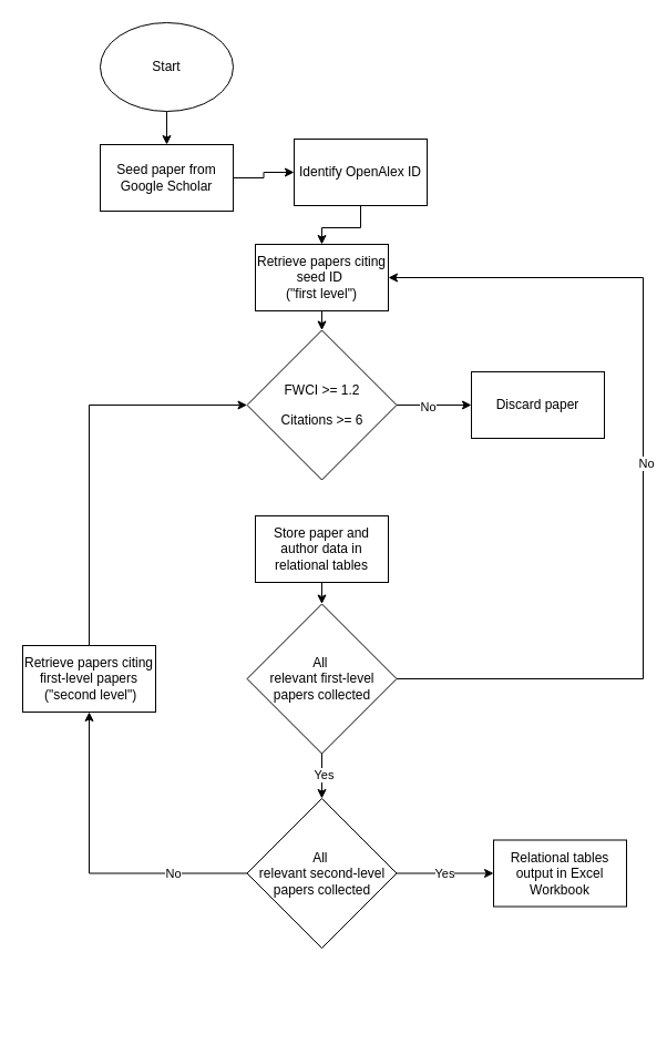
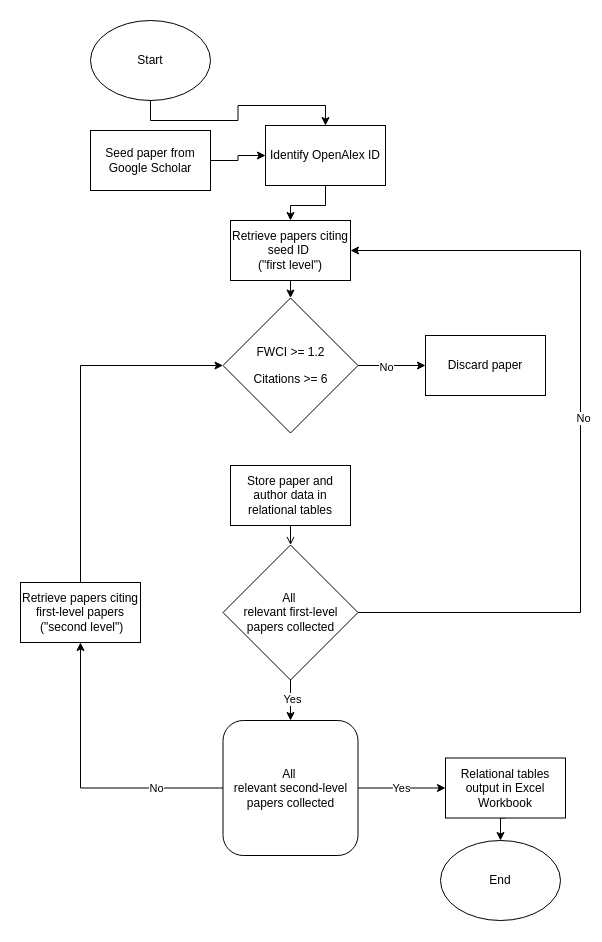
  <mxCell id="0" />
  <mxCell id="1" parent="0" />
- <mxCell id="2" style="edgeStyle=orthogonalEdgeStyle;rounded=0;orthogonalLoop=1;jettySize=auto;html=1;exitX=0.5;exitY=1;exitDx=0;exitDy=0;entryX=0.5;entryY=0;entryDx=0;entryDy=0;" edge="1" parent="1" source="3" target="6"><mxGeometry relative="1" as="geometry" /></mxCell>
+ <mxCell id="2" style="edgeStyle=orthogonalEdgeStyle;rounded=0;orthogonalLoop=1;jettySize=auto;html=1;exitX=0.5;exitY=1;exitDx=0;exitDy=0;" edge="1" parent="1" source="3" target="14"><mxGeometry relative="1" as="geometry" /></mxCell>
  <mxCell id="3" value="Start" style="ellipse;whiteSpace=wrap;html=1;" vertex="1" parent="1"><mxGeometry x="90" y="20" width="120" height="80" as="geometry" /></mxCell>
+ <mxCell id="4" value="End" style="ellipse;whiteSpace=wrap;html=1;" vertex="1" parent="1"><mxGeometry x="440" y="840" width="120" height="80" as="geometry" /></mxCell>
  <mxCell id="5" style="edgeStyle=orthogonalEdgeStyle;rounded=0;orthogonalLoop=1;jettySize=auto;html=1;exitX=1;exitY=0.5;exitDx=0;exitDy=0;entryX=0;entryY=0.5;entryDx=0;entryDy=0;" edge="1" parent="1" source="6" target="14"><mxGeometry relative="1" as="geometry" /></mxCell>
  <mxCell id="6" value="Seed paper from Google Scholar" style="rounded=0;whiteSpace=wrap;html=1;" vertex="1" parent="1"><mxGeometry x="90" y="130" width="120" height="60" as="geometry" /></mxCell>
  <mxCell id="7" style="edgeStyle=orthogonalEdgeStyle;rounded=0;orthogonalLoop=1;jettySize=auto;html=1;exitX=1;exitY=0.5;exitDx=0;exitDy=0;" edge="1" parent="1" source="9"><mxGeometry relative="1" as="geometry"><mxPoint x="425" y="365" as="targetPoint" /></mxGeometry></mxCell>
  <mxCell id="8" value="No" style="edgeLabel;html=1;align=center;verticalAlign=middle;resizable=0;points=[];" vertex="1" connectable="0" parent="7"><mxGeometry x="-0.18" y="-1" relative="1" as="geometry"><mxPoint as="offset" /></mxGeometry></mxCell>
  <mxCell id="9" value="&lt;p class=&quot;p1&quot;&gt;FWCI &amp;gt;= &lt;span class=&quot;s1&quot;&gt;1.2&lt;/span&gt; &lt;br&gt;&lt;/p&gt;&lt;p class=&quot;p1&quot;&gt;Citations &amp;gt;= &lt;span class=&quot;s1&quot;&gt;6&lt;/span&gt;&lt;/p&gt;" style="rhombus;whiteSpace=wrap;html=1;" vertex="1" parent="1"><mxGeometry x="222.5" y="297.5" width="135" height="135" as="geometry" /></mxCell>
- <mxCell id="10" style="edgeStyle=orthogonalEdgeStyle;rounded=0;orthogonalLoop=1;jettySize=auto;html=1;exitX=0.5;exitY=1;exitDx=0;exitDy=0;entryX=0.5;entryY=0;entryDx=0;entryDy=0;" edge="1" parent="1" source="11" target="21"><mxGeometry relative="1" as="geometry" /></mxCell>
+ <mxCell id="10" style="edgeStyle=orthogonalEdgeStyle;rounded=0;orthogonalLoop=1;jettySize=auto;html=1;exitX=0.5;exitY=1;exitDx=0;exitDy=0;entryX=0.5;entryY=0;entryDx=0;entryDy=0;endArrow=open;" edge="1" parent="1" source="11" target="21"><mxGeometry relative="1" as="geometry" /></mxCell>
  <mxCell id="11" value="Store paper and author data in relational tables" style="rounded=0;whiteSpace=wrap;html=1;" vertex="1" parent="1"><mxGeometry x="230" y="465" width="120" height="60" as="geometry" /></mxCell>
  <mxCell id="12" value="Discard paper" style="rounded=0;whiteSpace=wrap;html=1;" vertex="1" parent="1"><mxGeometry x="425" y="335" width="120" height="60" as="geometry" /></mxCell>
  <mxCell id="13" style="edgeStyle=orthogonalEdgeStyle;rounded=0;orthogonalLoop=1;jettySize=auto;html=1;exitX=0.5;exitY=1;exitDx=0;exitDy=0;entryX=0.5;entryY=0;entryDx=0;entryDy=0;" edge="1" parent="1" source="14" target="16"><mxGeometry relative="1" as="geometry" /></mxCell>
  <mxCell id="14" value="Identify OpenAlex ID" style="rounded=0;whiteSpace=wrap;html=1;" vertex="1" parent="1"><mxGeometry x="265" y="125" width="120" height="60" as="geometry" /></mxCell>
  <mxCell id="15" style="edgeStyle=orthogonalEdgeStyle;rounded=0;orthogonalLoop=1;jettySize=auto;html=1;exitX=0.5;exitY=1;exitDx=0;exitDy=0;entryX=0.5;entryY=0;entryDx=0;entryDy=0;" edge="1" parent="1" source="16" target="9"><mxGeometry relative="1" as="geometry" /></mxCell>
  <mxCell id="16" value="&lt;div&gt;Retrieve papers citing seed ID&amp;nbsp;&lt;/div&gt;&lt;div&gt;(&quot;first level&quot;)&lt;/div&gt;" style="rounded=0;whiteSpace=wrap;html=1;" vertex="1" parent="1"><mxGeometry x="230" y="220" width="120" height="60" as="geometry" /></mxCell>
  <mxCell id="17" style="edgeStyle=orthogonalEdgeStyle;rounded=0;orthogonalLoop=1;jettySize=auto;html=1;exitX=1;exitY=0.5;exitDx=0;exitDy=0;entryX=1;entryY=0.5;entryDx=0;entryDy=0;" edge="1" parent="1" source="21" target="16"><mxGeometry relative="1" as="geometry"><Array as="points"><mxPoint x="580" y="612" /><mxPoint x="580" y="250" /></Array></mxGeometry></mxCell>
  <mxCell id="18" value="No" style="edgeLabel;html=1;align=center;verticalAlign=middle;resizable=0;points=[];" vertex="1" connectable="0" parent="17"><mxGeometry x="0.024" y="-2" relative="1" as="geometry"><mxPoint as="offset" /></mxGeometry></mxCell>
  <mxCell id="19" style="edgeStyle=orthogonalEdgeStyle;rounded=0;orthogonalLoop=1;jettySize=auto;html=1;exitX=0.5;exitY=1;exitDx=0;exitDy=0;entryX=0.5;entryY=0;entryDx=0;entryDy=0;" edge="1" parent="1" source="21" target="28"><mxGeometry relative="1" as="geometry" /></mxCell>
  <mxCell id="20" value="Yes" style="edgeLabel;html=1;align=center;verticalAlign=middle;resizable=0;points=[];" vertex="1" connectable="0" parent="19"><mxGeometry x="-0.063" y="1" relative="1" as="geometry"><mxPoint as="offset" /></mxGeometry></mxCell>
  <mxCell id="21" value="&lt;div&gt;All&amp;nbsp;&lt;/div&gt;&lt;div&gt;relevant first-level papers collected&lt;/div&gt;" style="rhombus;whiteSpace=wrap;html=1;" vertex="1" parent="1"><mxGeometry x="222.5" y="544.5" width="135" height="135" as="geometry" /></mxCell>
  <mxCell id="22" style="edgeStyle=orthogonalEdgeStyle;rounded=0;orthogonalLoop=1;jettySize=auto;html=1;exitX=0.5;exitY=0;exitDx=0;exitDy=0;entryX=0;entryY=0.5;entryDx=0;entryDy=0;" edge="1" parent="1" source="23" target="9"><mxGeometry relative="1" as="geometry" /></mxCell>
  <mxCell id="23" value="&lt;div&gt;Retrieve papers citing first-level papers&lt;/div&gt;&amp;nbsp;(&quot;second level&quot;)" style="rounded=0;whiteSpace=wrap;html=1;" vertex="1" parent="1"><mxGeometry x="20" y="582" width="120" height="60" as="geometry" /></mxCell>
  <mxCell id="24" value="" style="edgeStyle=orthogonalEdgeStyle;rounded=0;orthogonalLoop=1;jettySize=auto;html=1;" edge="1" parent="1" source="28" target="30"><mxGeometry relative="1" as="geometry" /></mxCell>
  <mxCell id="25" value="Yes" style="edgeLabel;html=1;align=center;verticalAlign=middle;resizable=0;points=[];" vertex="1" connectable="0" parent="24"><mxGeometry x="-0.029" relative="1" as="geometry"><mxPoint x="1" as="offset" /></mxGeometry></mxCell>
  <mxCell id="26" style="edgeStyle=orthogonalEdgeStyle;rounded=0;orthogonalLoop=1;jettySize=auto;html=1;exitX=0;exitY=0.5;exitDx=0;exitDy=0;entryX=0.5;entryY=1;entryDx=0;entryDy=0;" edge="1" parent="1" source="28" target="23"><mxGeometry relative="1" as="geometry" /></mxCell>
  <mxCell id="27" value="No" style="edgeLabel;html=1;align=center;verticalAlign=middle;resizable=0;points=[];" vertex="1" connectable="0" parent="26"><mxGeometry x="-0.531" relative="1" as="geometry"><mxPoint x="1" as="offset" /></mxGeometry></mxCell>
- <mxCell id="28" value="&lt;div&gt;All&amp;nbsp;&lt;/div&gt;&lt;div&gt;relevant second-level papers collected&lt;/div&gt;" style="rhombus;whiteSpace=wrap;html=1;" vertex="1" parent="1"><mxGeometry x="222.5" y="720" width="135" height="135" as="geometry" /></mxCell>
+ <mxCell id="28" value="&lt;div&gt;All&amp;nbsp;&lt;/div&gt;&lt;div&gt;relevant second-level papers collected&lt;/div&gt;" style="whiteSpace=wrap;html=1;rounded=1;" vertex="1" parent="1"><mxGeometry x="222.5" y="720" width="135" height="135" as="geometry" /></mxCell>
+ <mxCell id="29" style="edgeStyle=orthogonalEdgeStyle;rounded=0;orthogonalLoop=1;jettySize=auto;html=1;exitX=0.5;exitY=1;exitDx=0;exitDy=0;entryX=0.5;entryY=0;entryDx=0;entryDy=0;" edge="1" parent="1" source="30" target="4"><mxGeometry relative="1" as="geometry" /></mxCell>
  <mxCell id="30" value="Relational tables output in Excel Workbook" style="whiteSpace=wrap;html=1;" vertex="1" parent="1"><mxGeometry x="445" y="757.5" width="120" height="60" as="geometry" /></mxCell>
